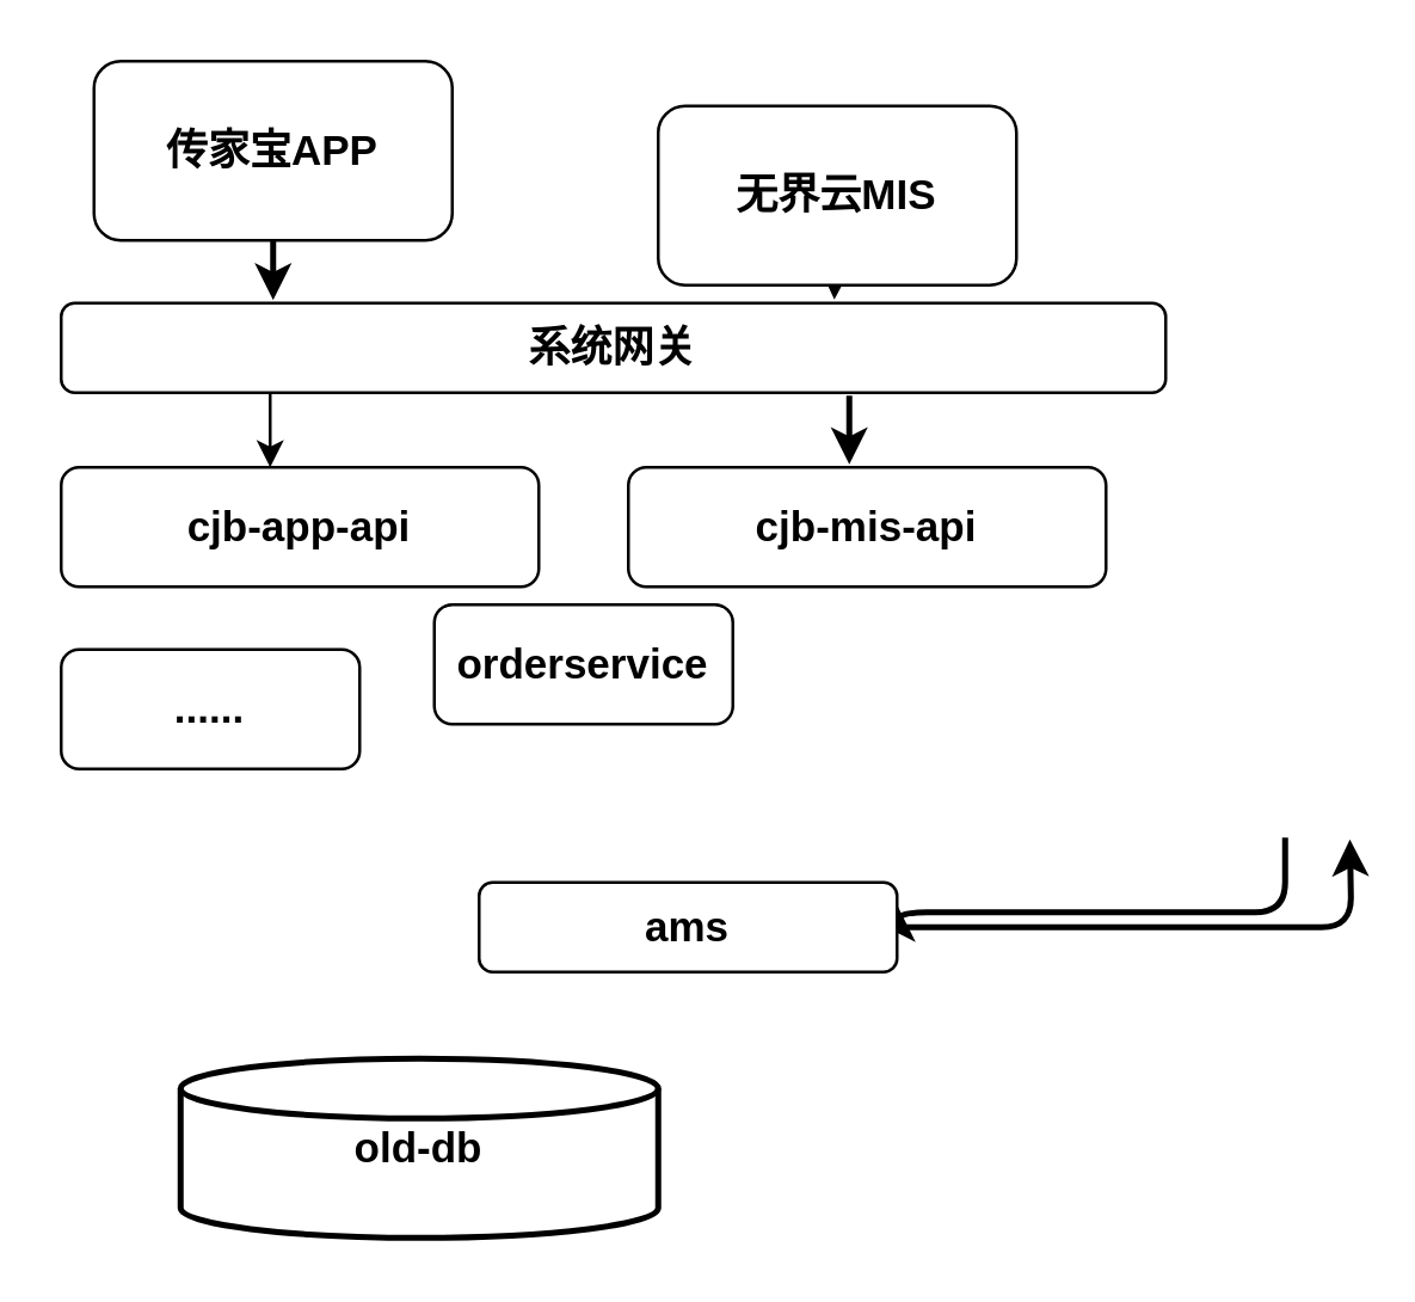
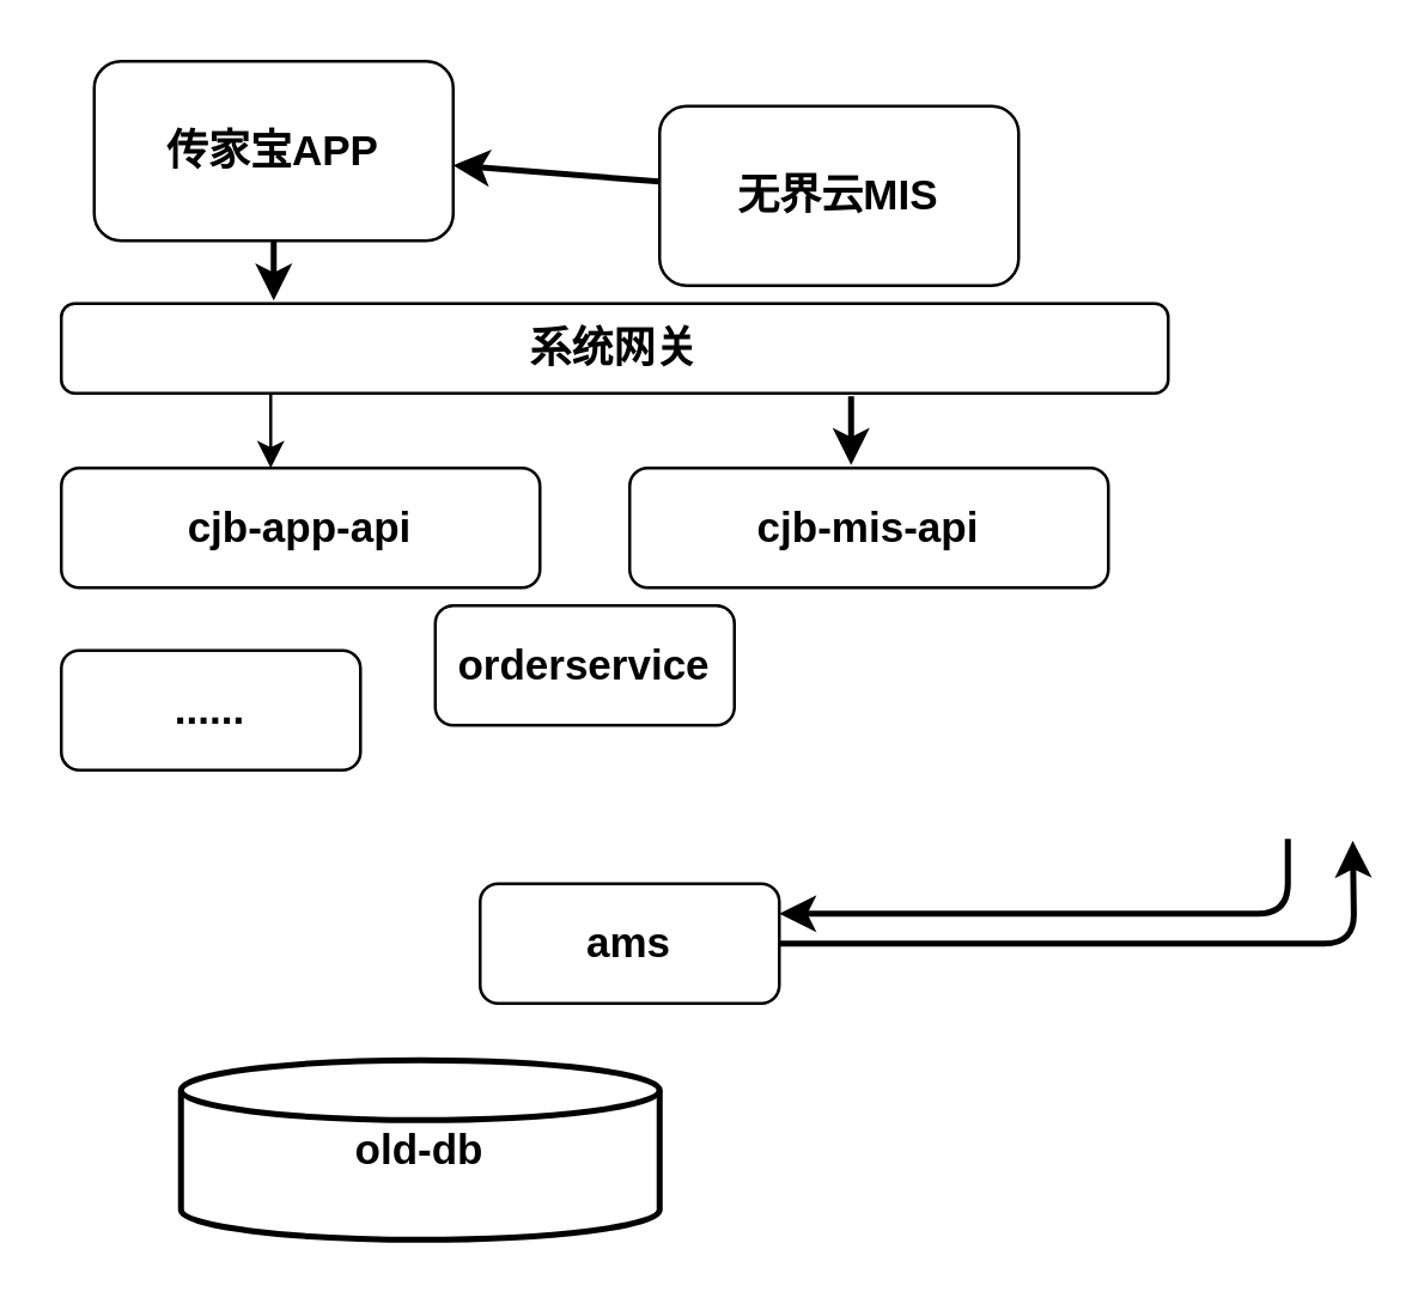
  <mxCell id="0" />
  <mxCell id="1" parent="0" />
  <mxCell id="2" style="orthogonalLoop=1;jettySize=auto;html=1;strokeWidth=2;" parent="1" source="3" edge="1"><mxGeometry relative="1" as="geometry"><mxPoint x="91" y="100" as="targetPoint" /></mxGeometry></mxCell>
  <mxCell id="3" value="&lt;font style=&quot;font-size: 14px&quot;&gt;&lt;b&gt;传家宝APP&lt;/b&gt;&lt;/font&gt;" style="rounded=1;whiteSpace=wrap;html=1;" parent="1" vertex="1"><mxGeometry x="31" y="20" width="120" height="60" as="geometry" /></mxCell>
- <mxCell id="4" style="edgeStyle=none;orthogonalLoop=1;jettySize=auto;html=1;strokeWidth=2;entryX=0.7;entryY=-0.04;entryDx=0;entryDy=0;entryPerimeter=0;" parent="1" source="5" target="7" edge="1"><mxGeometry relative="1" as="geometry" /></mxCell>
+ <mxCell id="4" style="edgeStyle=none;orthogonalLoop=1;jettySize=auto;html=1;strokeWidth=2;" parent="1" source="5" target="3" edge="1"><mxGeometry relative="1" as="geometry" /></mxCell>
  <mxCell id="5" value="&lt;font style=&quot;font-size: 14px&quot;&gt;&lt;b&gt;无界云MIS&lt;/b&gt;&lt;/font&gt;" style="rounded=1;whiteSpace=wrap;html=1;" parent="1" vertex="1"><mxGeometry x="220" y="35" width="120" height="60" as="geometry" /></mxCell>
  <mxCell id="6" style="edgeStyle=orthogonalEdgeStyle;rounded=0;orthogonalLoop=1;jettySize=auto;html=1;exitX=0.25;exitY=1;exitDx=0;exitDy=0;entryX=0.5;entryY=0;entryDx=0;entryDy=0;" edge="1" parent="1"><mxGeometry relative="1" as="geometry"><mxPoint x="102.5" y="131" as="sourcePoint" /><mxPoint x="90" y="156" as="targetPoint" /></mxGeometry></mxCell>
  <mxCell id="7" value="&lt;span style=&quot;font-size: 14px&quot;&gt;&lt;b&gt;系统网关&lt;/b&gt;&lt;/span&gt;" style="rounded=1;whiteSpace=wrap;html=1;" parent="1" vertex="1"><mxGeometry x="20" y="101" width="370" height="30" as="geometry" /></mxCell>
  <mxCell id="8" value="&lt;span style=&quot;font-size: 14px&quot;&gt;&lt;b&gt;cjb-app-api&lt;br&gt;&lt;/b&gt;&lt;/span&gt;" style="rounded=1;whiteSpace=wrap;html=1;" parent="1" vertex="1"><mxGeometry x="20" y="156" width="160" height="40" as="geometry" /></mxCell>
  <mxCell id="9" value="&lt;span style=&quot;font-size: 14px&quot;&gt;&lt;b&gt;orderservice&lt;br&gt;&lt;/b&gt;&lt;/span&gt;" style="rounded=1;whiteSpace=wrap;html=1;" parent="1" vertex="1"><mxGeometry x="145" y="202" width="100" height="40" as="geometry" /></mxCell>
  <mxCell id="10" value="&lt;span style=&quot;font-size: 14px&quot;&gt;&lt;b&gt;......&lt;br&gt;&lt;/b&gt;&lt;/span&gt;" style="rounded=1;whiteSpace=wrap;html=1;" parent="1" vertex="1"><mxGeometry x="20" y="217" width="100" height="40" as="geometry" /></mxCell>
  <mxCell id="11" style="edgeStyle=orthogonalEdgeStyle;orthogonalLoop=1;jettySize=auto;html=1;entryX=1;entryY=0.25;entryDx=0;entryDy=0;strokeWidth=2;" parent="1" target="14" edge="1"><mxGeometry relative="1" as="geometry"><Array as="points"><mxPoint x="430" y="305" /></Array><mxPoint x="430" y="280" as="sourcePoint" /></mxGeometry></mxCell>
  <mxCell id="12" value="&lt;b style=&quot;font-size: 14px&quot;&gt;old-db&lt;/b&gt;" style="strokeWidth=2;html=1;shape=mxgraph.flowchart.database;whiteSpace=wrap;" parent="1" vertex="1"><mxGeometry x="60" y="354" width="160" height="60" as="geometry" /></mxCell>
  <mxCell id="13" style="edgeStyle=orthogonalEdgeStyle;orthogonalLoop=1;jettySize=auto;html=1;entryX=0.655;entryY=1.008;entryDx=0;entryDy=0;entryPerimeter=0;strokeWidth=2;" parent="1" source="14" edge="1"><mxGeometry relative="1" as="geometry"><mxPoint x="451.7" y="280.64" as="targetPoint" /></mxGeometry></mxCell>
- <mxCell id="14" value="&lt;span style=&quot;font-size: 14px&quot;&gt;&lt;b&gt;ams&lt;br&gt;&lt;/b&gt;&lt;/span&gt;" style="rounded=1;whiteSpace=wrap;html=1;" parent="1" vertex="1"><mxGeometry x="160" y="295" width="140" height="30" as="geometry" /></mxCell>
+ <mxCell id="14" value="&lt;span style=&quot;font-size: 14px&quot;&gt;&lt;b&gt;ams&lt;br&gt;&lt;/b&gt;&lt;/span&gt;" style="rounded=1;whiteSpace=wrap;html=1;" parent="1" vertex="1"><mxGeometry x="160" y="295" width="100" height="40" as="geometry" /></mxCell>
  <mxCell id="15" value="&lt;span style=&quot;font-size: 14px&quot;&gt;&lt;b&gt;cjb-mis-api&lt;br&gt;&lt;/b&gt;&lt;/span&gt;" style="rounded=1;whiteSpace=wrap;html=1;" vertex="1" parent="1"><mxGeometry x="210" y="156" width="160" height="40" as="geometry" /></mxCell>
  <mxCell id="16" style="orthogonalLoop=1;jettySize=auto;html=1;strokeWidth=2;" edge="1" parent="1"><mxGeometry relative="1" as="geometry"><mxPoint x="284" y="132" as="sourcePoint" /><mxPoint x="284" y="155" as="targetPoint" /></mxGeometry></mxCell>
